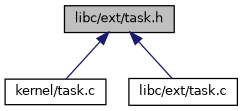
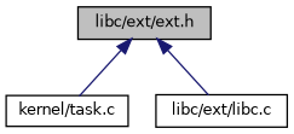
  digraph {
    node [color=black fillcolor=white fontname=Helvetica fontsize=10 shape=record style=filled]
    edge [color=midnightblue dir=back fontname=Helvetica fontsize=10 labelfontname=Helvetica labelfontsize=10 style=solid]
-   n1 [fillcolor=grey75 fontcolor=black height=0.2 label="libc/ext/task.h" width=0.4]
+   n1 [fillcolor=grey75 fontcolor=black height=0.2 label="libc/ext/ext.h" width=0.4]
    n2 [height=0.2 label="kernel/task.c" width=0.4]
-   n3 [height=0.2 label="libc/ext/task.c" width=0.4]
+   n3 [height=0.2 label="libc/ext/libc.c" width=0.4]
    n1 -> n2
    n1 -> n3
  }
